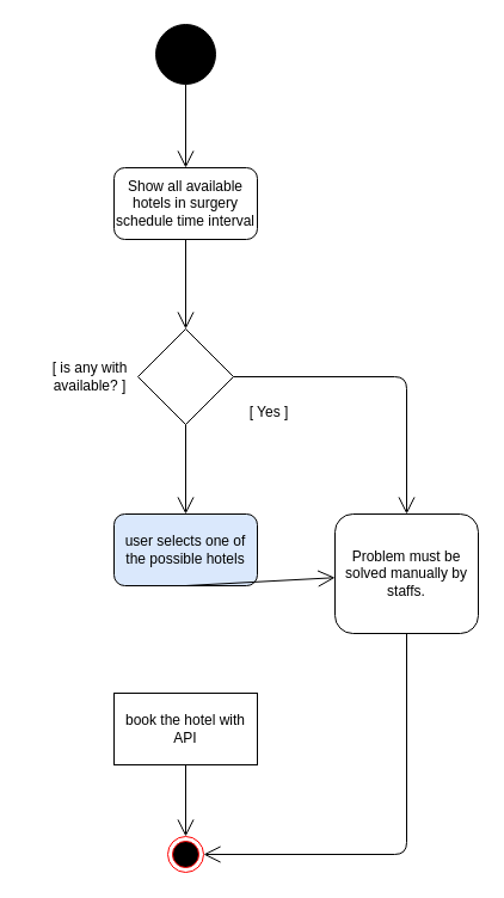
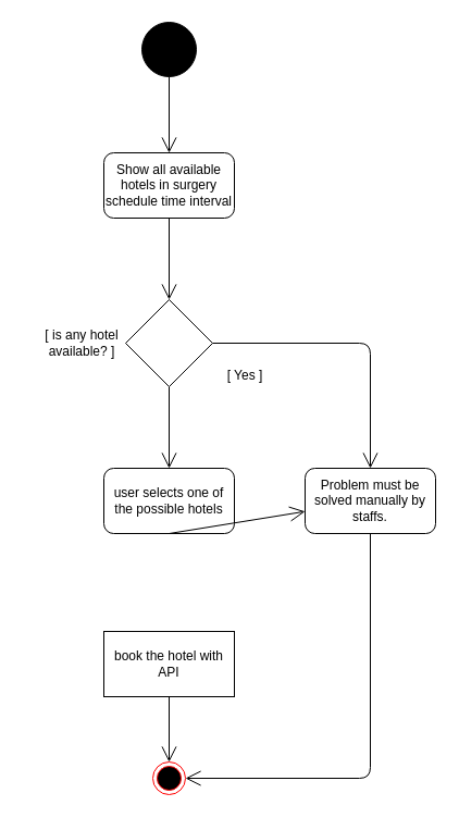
  <mxCell id="0" />
  <mxCell id="1" parent="0" />
  <mxCell id="2" value="" style="ellipse;whiteSpace=wrap;html=1;aspect=fixed;fillColor=#000000;" parent="1" vertex="1"><mxGeometry x="130" y="20" width="50" height="50" as="geometry" /></mxCell>
  <mxCell id="3" value="" style="ellipse;html=1;shape=endState;fillColor=#000000;strokeColor=#ff0000;" parent="1" vertex="1"><mxGeometry x="140" y="700" width="30" height="30" as="geometry" /></mxCell>
  <mxCell id="4" value="" style="endArrow=open;endFill=1;endSize=12;html=1;exitX=0.5;exitY=1;exitDx=0;exitDy=0;" parent="1" source="2" target="5" edge="1"><mxGeometry width="160" relative="1" as="geometry"><mxPoint x="155" y="170" as="sourcePoint" /><mxPoint x="155" y="260" as="targetPoint" /></mxGeometry></mxCell>
  <mxCell id="5" value="Show all available hotels in surgery schedule time interval" style="rounded=1;whiteSpace=wrap;html=1;fillColor=#FFFFFF;" parent="1" vertex="1"><mxGeometry x="95" y="140" width="120" height="60" as="geometry" /></mxCell>
- <mxCell id="6" value="user selects one of the possible hotels" style="rounded=1;whiteSpace=wrap;html=1;fillColor=#dae8fc;" parent="1" vertex="1"><mxGeometry x="95" y="430" width="120" height="60" as="geometry" /></mxCell>
+ <mxCell id="6" value="user selects one of the possible hotels" style="rounded=1;whiteSpace=wrap;html=1;fillColor=#FFFFFF;" parent="1" vertex="1"><mxGeometry x="95" y="430" width="120" height="60" as="geometry" /></mxCell>
  <mxCell id="7" value="book the hotel with API" style="whiteSpace=wrap;html=1;fillColor=#FFFFFF;rounded=0;" parent="1" vertex="1"><mxGeometry x="95" y="580" width="120" height="60" as="geometry" /></mxCell>
  <mxCell id="8" value="" style="endArrow=open;endFill=1;endSize=12;html=1;exitX=0.5;exitY=1;exitDx=0;exitDy=0;" parent="1" source="6" target="16" edge="1"><mxGeometry width="160" relative="1" as="geometry"><mxPoint x="10" y="540" as="sourcePoint" /><mxPoint x="170" y="540" as="targetPoint" /></mxGeometry></mxCell>
  <mxCell id="9" value="" style="endArrow=open;endFill=1;endSize=12;html=1;exitX=0.5;exitY=1;exitDx=0;exitDy=0;entryX=0.5;entryY=0;entryDx=0;entryDy=0;" edge="1" parent="1" source="7" target="3"><mxGeometry width="160" relative="1" as="geometry"><mxPoint x="180" y="700" as="sourcePoint" /><mxPoint x="340" y="700" as="targetPoint" /></mxGeometry></mxCell>
  <mxCell id="10" value="" style="rhombus;whiteSpace=wrap;html=1;" vertex="1" parent="1"><mxGeometry x="115" y="275" width="80" height="80" as="geometry" /></mxCell>
  <mxCell id="11" value="" style="endArrow=open;endFill=1;endSize=12;html=1;exitX=0.5;exitY=1;exitDx=0;exitDy=0;entryX=0.5;entryY=0;entryDx=0;entryDy=0;" edge="1" parent="1" source="5" target="10"><mxGeometry width="160" relative="1" as="geometry"><mxPoint x="-70" y="320" as="sourcePoint" /><mxPoint x="90" y="320" as="targetPoint" /></mxGeometry></mxCell>
- <mxCell id="12" value="[ is any with available? ]" style="text;html=1;strokeColor=none;fillColor=none;align=center;verticalAlign=middle;whiteSpace=wrap;rounded=0;" vertex="1" parent="1"><mxGeometry x="20" y="312.5" width="110" height="5" as="geometry" /></mxCell>
+ <mxCell id="12" value="[ is any hotel available? ]" style="text;html=1;strokeColor=none;fillColor=none;align=center;verticalAlign=middle;whiteSpace=wrap;rounded=0;" vertex="1" parent="1"><mxGeometry x="20" y="312.5" width="110" height="5" as="geometry" /></mxCell>
  <mxCell id="13" value="" style="endArrow=open;endFill=1;endSize=12;html=1;exitX=0.5;exitY=1;exitDx=0;exitDy=0;entryX=0.5;entryY=0;entryDx=0;entryDy=0;" edge="1" parent="1" source="10" target="6"><mxGeometry width="160" relative="1" as="geometry"><mxPoint x="160" y="380" as="sourcePoint" /><mxPoint x="320" y="380" as="targetPoint" /></mxGeometry></mxCell>
  <mxCell id="14" value="[ Yes ]" style="text;html=1;strokeColor=none;fillColor=none;align=center;verticalAlign=middle;whiteSpace=wrap;rounded=0;" vertex="1" parent="1"><mxGeometry x="205" y="335" width="40" height="20" as="geometry" /></mxCell>
  <mxCell id="15" value="" style="endArrow=open;endFill=1;endSize=12;html=1;exitX=1;exitY=0.5;exitDx=0;exitDy=0;entryX=0.5;entryY=0;entryDx=0;entryDy=0;" edge="1" parent="1" source="10" target="16"><mxGeometry width="160" relative="1" as="geometry"><mxPoint x="200" y="320" as="sourcePoint" /><mxPoint x="380" y="310" as="targetPoint" /><Array as="points"><mxPoint x="340" y="315" /></Array></mxGeometry></mxCell>
- <mxCell id="16" value="Problem must be solved manually by staffs." style="rounded=1;whiteSpace=wrap;html=1;" vertex="1" parent="1"><mxGeometry x="280" y="430" width="120" height="100" as="geometry" /></mxCell>
+ <mxCell id="16" value="Problem must be solved manually by staffs." style="rounded=1;whiteSpace=wrap;html=1;" vertex="1" parent="1"><mxGeometry x="280" y="430" width="120" height="60" as="geometry" /></mxCell>
  <mxCell id="17" value="" style="endArrow=open;endFill=1;endSize=12;html=1;exitX=0.5;exitY=1;exitDx=0;exitDy=0;entryX=1;entryY=0.5;entryDx=0;entryDy=0;" edge="1" parent="1" source="16" target="3"><mxGeometry width="160" relative="1" as="geometry"><mxPoint x="360" y="650" as="sourcePoint" /><mxPoint x="520" y="650" as="targetPoint" /><Array as="points"><mxPoint x="340" y="715" /></Array></mxGeometry></mxCell>
